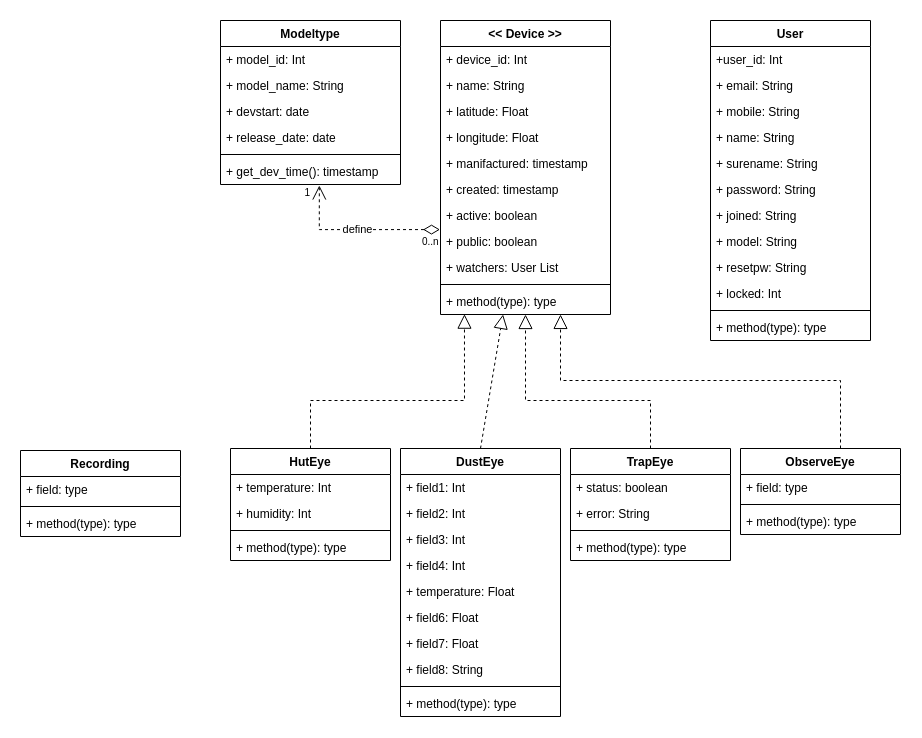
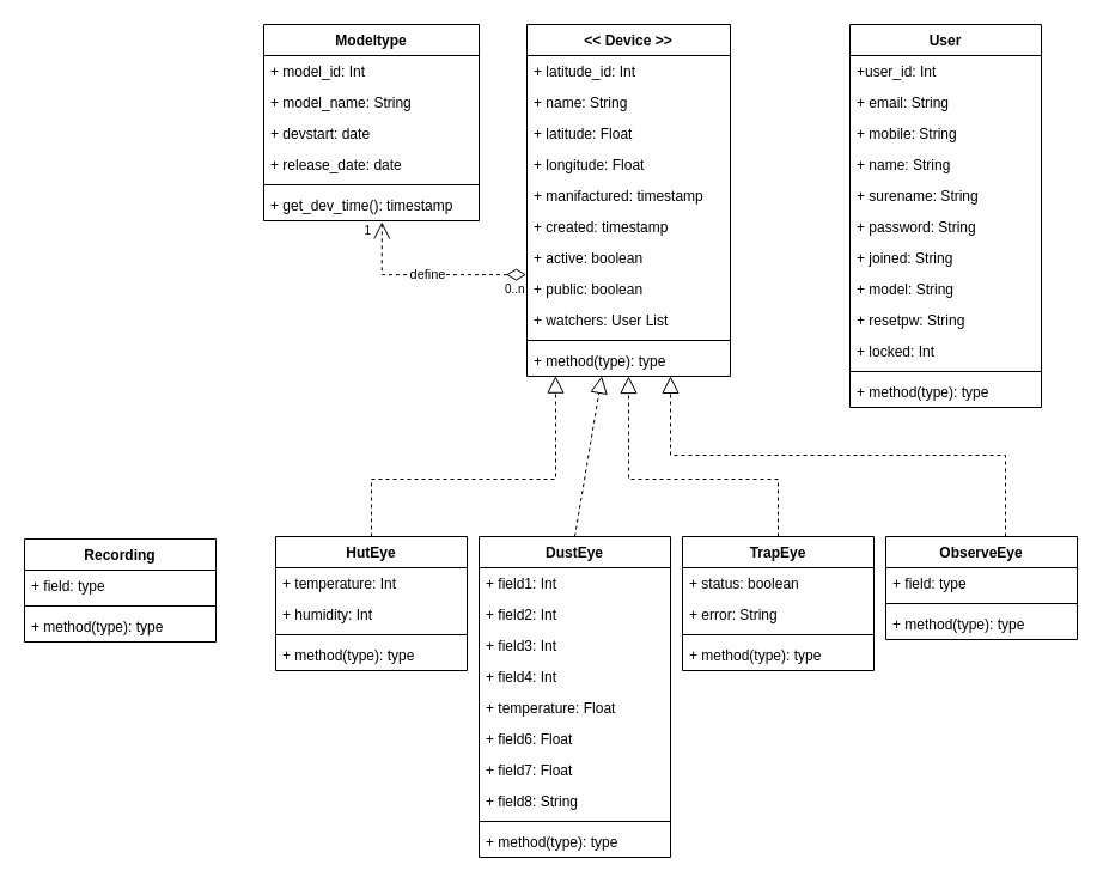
  <mxCell id="0" />
  <mxCell id="1" parent="0" />
  <mxCell id="2" style="edgeStyle=orthogonalEdgeStyle;rounded=0;orthogonalLoop=1;jettySize=auto;html=1;dashed=1;endArrow=block;endFill=0;endSize=12;startSize=12;jumpStyle=none;" parent="1" source="34" target="17" edge="1"><mxGeometry relative="1" as="geometry"><Array as="points"><mxPoint x="650" y="400" /><mxPoint x="525" y="400" /></Array></mxGeometry></mxCell>
  <mxCell id="3" value="" style="edgeStyle=orthogonalEdgeStyle;orthogonalLoop=1;jettySize=auto;html=1;dashed=1;startSize=12;endArrow=block;endFill=0;endSize=12;entryX=0.706;entryY=0.998;entryDx=0;entryDy=0;entryPerimeter=0;rounded=0;" parent="1" source="39" target="17" edge="1"><mxGeometry relative="1" as="geometry"><mxPoint x="930" y="300" as="targetPoint" /><Array as="points"><mxPoint x="840" y="380" /><mxPoint x="560" y="380" /></Array></mxGeometry></mxCell>
  <mxCell id="4" value="" style="endArrow=block;dashed=1;endFill=0;endSize=12;html=1;rounded=0;entryX=0.368;entryY=0.998;entryDx=0;entryDy=0;entryPerimeter=0;exitX=0.5;exitY=0;exitDx=0;exitDy=0;" parent="1" source="18" target="17" edge="1"><mxGeometry width="160" relative="1" as="geometry"><mxPoint x="503" y="440" as="sourcePoint" /><mxPoint x="500" y="299" as="targetPoint" /><Array as="points" /></mxGeometry></mxCell>
  <mxCell id="5" value="" style="edgeStyle=orthogonalEdgeStyle;rounded=0;jumpStyle=none;orthogonalLoop=1;jettySize=auto;html=1;dashed=1;startSize=12;endArrow=block;endFill=0;endSize=12;exitX=0.5;exitY=0;exitDx=0;exitDy=0;entryX=0.141;entryY=0.987;entryDx=0;entryDy=0;entryPerimeter=0;" parent="1" source="29" target="17" edge="1"><mxGeometry relative="1" as="geometry"><mxPoint x="260" y="380" as="sourcePoint" /><mxPoint x="510" y="310" as="targetPoint" /><Array as="points"><mxPoint x="310" y="400" /><mxPoint x="464" y="400" /></Array></mxGeometry></mxCell>
  <mxCell id="6" value="&lt;&lt; Device &gt;&gt;&#10;" style="swimlane;fontStyle=1;align=center;verticalAlign=top;childLayout=stackLayout;horizontal=1;startSize=26;horizontalStack=0;resizeParent=1;resizeParentMax=0;resizeLast=0;collapsible=1;marginBottom=0;" parent="1" vertex="1"><mxGeometry x="440" y="20" width="170" height="294" as="geometry" /></mxCell>
- <mxCell id="7" value="+ device_id: Int&#10;&#10;" style="text;strokeColor=none;fillColor=none;align=left;verticalAlign=top;spacingLeft=4;spacingRight=4;overflow=hidden;rotatable=0;points=[[0,0.5],[1,0.5]];portConstraint=eastwest;" parent="6" vertex="1"><mxGeometry y="26" width="170" height="26" as="geometry" /></mxCell>
+ <mxCell id="7" value="+ latitude_id: Int&#10;&#10;" style="text;strokeColor=none;fillColor=none;align=left;verticalAlign=top;spacingLeft=4;spacingRight=4;overflow=hidden;rotatable=0;points=[[0,0.5],[1,0.5]];portConstraint=eastwest;" parent="6" vertex="1"><mxGeometry y="26" width="170" height="26" as="geometry" /></mxCell>
  <mxCell id="8" value="+ name: String&#10;&#10;" style="text;strokeColor=none;fillColor=none;align=left;verticalAlign=top;spacingLeft=4;spacingRight=4;overflow=hidden;rotatable=0;points=[[0,0.5],[1,0.5]];portConstraint=eastwest;" parent="6" vertex="1"><mxGeometry y="52" width="170" height="26" as="geometry" /></mxCell>
  <mxCell id="9" value="+ latitude: Float&#10;&#10;" style="text;strokeColor=none;fillColor=none;align=left;verticalAlign=top;spacingLeft=4;spacingRight=4;overflow=hidden;rotatable=0;points=[[0,0.5],[1,0.5]];portConstraint=eastwest;" parent="6" vertex="1"><mxGeometry y="78" width="170" height="26" as="geometry" /></mxCell>
  <mxCell id="10" value="+ longitude: Float&#10;&#10;" style="text;strokeColor=none;fillColor=none;align=left;verticalAlign=top;spacingLeft=4;spacingRight=4;overflow=hidden;rotatable=0;points=[[0,0.5],[1,0.5]];portConstraint=eastwest;" parent="6" vertex="1"><mxGeometry y="104" width="170" height="26" as="geometry" /></mxCell>
  <mxCell id="11" value="+ manifactured: timestamp&#10;&#10;&#10;" style="text;strokeColor=none;fillColor=none;align=left;verticalAlign=top;spacingLeft=4;spacingRight=4;overflow=hidden;rotatable=0;points=[[0,0.5],[1,0.5]];portConstraint=eastwest;" parent="6" vertex="1"><mxGeometry y="130" width="170" height="26" as="geometry" /></mxCell>
  <mxCell id="12" value="+ created: timestamp&#10;&#10;&#10;" style="text;strokeColor=none;fillColor=none;align=left;verticalAlign=top;spacingLeft=4;spacingRight=4;overflow=hidden;rotatable=0;points=[[0,0.5],[1,0.5]];portConstraint=eastwest;" parent="6" vertex="1"><mxGeometry y="156" width="170" height="26" as="geometry" /></mxCell>
  <mxCell id="13" value="+ active: boolean&#10;&#10;&#10;" style="text;strokeColor=none;fillColor=none;align=left;verticalAlign=top;spacingLeft=4;spacingRight=4;overflow=hidden;rotatable=0;points=[[0,0.5],[1,0.5]];portConstraint=eastwest;" parent="6" vertex="1"><mxGeometry y="182" width="170" height="26" as="geometry" /></mxCell>
  <mxCell id="14" value="+ public: boolean&#10;&#10;&#10;" style="text;strokeColor=none;fillColor=none;align=left;verticalAlign=top;spacingLeft=4;spacingRight=4;overflow=hidden;rotatable=0;points=[[0,0.5],[1,0.5]];portConstraint=eastwest;" parent="6" vertex="1"><mxGeometry y="208" width="170" height="26" as="geometry" /></mxCell>
  <mxCell id="15" value="+ watchers: User List&#10;&#10; &#10;&#10;&#10;" style="text;strokeColor=none;fillColor=none;align=left;verticalAlign=top;spacingLeft=4;spacingRight=4;overflow=hidden;rotatable=0;points=[[0,0.5],[1,0.5]];portConstraint=eastwest;labelBorderColor=none;" parent="6" vertex="1"><mxGeometry y="234" width="170" height="26" as="geometry" /></mxCell>
  <mxCell id="16" value="" style="line;strokeWidth=1;fillColor=none;align=left;verticalAlign=middle;spacingTop=-1;spacingLeft=3;spacingRight=3;rotatable=0;labelPosition=right;points=[];portConstraint=eastwest;" parent="6" vertex="1"><mxGeometry y="260" width="170" height="8" as="geometry" /></mxCell>
  <mxCell id="17" value="+ method(type): type" style="text;strokeColor=none;fillColor=none;align=left;verticalAlign=top;spacingLeft=4;spacingRight=4;overflow=hidden;rotatable=0;points=[[0,0.5],[1,0.5]];portConstraint=eastwest;" parent="6" vertex="1"><mxGeometry y="268" width="170" height="26" as="geometry" /></mxCell>
  <mxCell id="18" value="DustEye" style="swimlane;fontStyle=1;align=center;verticalAlign=top;childLayout=stackLayout;horizontal=1;startSize=26;horizontalStack=0;resizeParent=1;resizeParentMax=0;resizeLast=0;collapsible=1;marginBottom=0;" parent="1" vertex="1"><mxGeometry x="400" y="448" width="160" height="268" as="geometry" /></mxCell>
  <mxCell id="19" value="+ field1: Int" style="text;strokeColor=none;fillColor=none;align=left;verticalAlign=top;spacingLeft=4;spacingRight=4;overflow=hidden;rotatable=0;points=[[0,0.5],[1,0.5]];portConstraint=eastwest;" parent="18" vertex="1"><mxGeometry y="26" width="160" height="26" as="geometry" /></mxCell>
  <mxCell id="20" value="+ field2: Int" style="text;strokeColor=none;fillColor=none;align=left;verticalAlign=top;spacingLeft=4;spacingRight=4;overflow=hidden;rotatable=0;points=[[0,0.5],[1,0.5]];portConstraint=eastwest;" parent="18" vertex="1"><mxGeometry y="52" width="160" height="26" as="geometry" /></mxCell>
  <mxCell id="21" value="+ field3: Int" style="text;strokeColor=none;fillColor=none;align=left;verticalAlign=top;spacingLeft=4;spacingRight=4;overflow=hidden;rotatable=0;points=[[0,0.5],[1,0.5]];portConstraint=eastwest;" parent="18" vertex="1"><mxGeometry y="78" width="160" height="26" as="geometry" /></mxCell>
  <mxCell id="22" value="+ field4: Int" style="text;strokeColor=none;fillColor=none;align=left;verticalAlign=top;spacingLeft=4;spacingRight=4;overflow=hidden;rotatable=0;points=[[0,0.5],[1,0.5]];portConstraint=eastwest;" parent="18" vertex="1"><mxGeometry y="104" width="160" height="26" as="geometry" /></mxCell>
  <mxCell id="23" value="+ temperature: Float" style="text;strokeColor=none;fillColor=none;align=left;verticalAlign=top;spacingLeft=4;spacingRight=4;overflow=hidden;rotatable=0;points=[[0,0.5],[1,0.5]];portConstraint=eastwest;" parent="18" vertex="1"><mxGeometry y="130" width="160" height="26" as="geometry" /></mxCell>
  <mxCell id="24" value="+ field6: Float" style="text;strokeColor=none;fillColor=none;align=left;verticalAlign=top;spacingLeft=4;spacingRight=4;overflow=hidden;rotatable=0;points=[[0,0.5],[1,0.5]];portConstraint=eastwest;" parent="18" vertex="1"><mxGeometry y="156" width="160" height="26" as="geometry" /></mxCell>
  <mxCell id="25" value="+ field7: Float" style="text;strokeColor=none;fillColor=none;align=left;verticalAlign=top;spacingLeft=4;spacingRight=4;overflow=hidden;rotatable=0;points=[[0,0.5],[1,0.5]];portConstraint=eastwest;" parent="18" vertex="1"><mxGeometry y="182" width="160" height="26" as="geometry" /></mxCell>
  <mxCell id="26" value="+ field8: String" style="text;strokeColor=none;fillColor=none;align=left;verticalAlign=top;spacingLeft=4;spacingRight=4;overflow=hidden;rotatable=0;points=[[0,0.5],[1,0.5]];portConstraint=eastwest;" parent="18" vertex="1"><mxGeometry y="208" width="160" height="26" as="geometry" /></mxCell>
  <mxCell id="27" value="" style="line;strokeWidth=1;fillColor=none;align=left;verticalAlign=middle;spacingTop=-1;spacingLeft=3;spacingRight=3;rotatable=0;labelPosition=right;points=[];portConstraint=eastwest;" parent="18" vertex="1"><mxGeometry y="234" width="160" height="8" as="geometry" /></mxCell>
  <mxCell id="28" value="+ method(type): type" style="text;strokeColor=none;fillColor=none;align=left;verticalAlign=top;spacingLeft=4;spacingRight=4;overflow=hidden;rotatable=0;points=[[0,0.5],[1,0.5]];portConstraint=eastwest;" parent="18" vertex="1"><mxGeometry y="242" width="160" height="26" as="geometry" /></mxCell>
  <mxCell id="29" value="HutEye" style="swimlane;fontStyle=1;align=center;verticalAlign=top;childLayout=stackLayout;horizontal=1;startSize=26;horizontalStack=0;resizeParent=1;resizeParentMax=0;resizeLast=0;collapsible=1;marginBottom=0;" parent="1" vertex="1"><mxGeometry x="230" y="448" width="160" height="112" as="geometry" /></mxCell>
  <mxCell id="30" value="+ temperature: Int" style="text;strokeColor=none;fillColor=none;align=left;verticalAlign=top;spacingLeft=4;spacingRight=4;overflow=hidden;rotatable=0;points=[[0,0.5],[1,0.5]];portConstraint=eastwest;" parent="29" vertex="1"><mxGeometry y="26" width="160" height="26" as="geometry" /></mxCell>
  <mxCell id="31" value="+ humidity: Int" style="text;strokeColor=none;fillColor=none;align=left;verticalAlign=top;spacingLeft=4;spacingRight=4;overflow=hidden;rotatable=0;points=[[0,0.5],[1,0.5]];portConstraint=eastwest;" parent="29" vertex="1"><mxGeometry y="52" width="160" height="26" as="geometry" /></mxCell>
  <mxCell id="32" value="" style="line;strokeWidth=1;fillColor=none;align=left;verticalAlign=middle;spacingTop=-1;spacingLeft=3;spacingRight=3;rotatable=0;labelPosition=right;points=[];portConstraint=eastwest;" parent="29" vertex="1"><mxGeometry y="78" width="160" height="8" as="geometry" /></mxCell>
  <mxCell id="33" value="+ method(type): type" style="text;strokeColor=none;fillColor=none;align=left;verticalAlign=top;spacingLeft=4;spacingRight=4;overflow=hidden;rotatable=0;points=[[0,0.5],[1,0.5]];portConstraint=eastwest;" parent="29" vertex="1"><mxGeometry y="86" width="160" height="26" as="geometry" /></mxCell>
  <mxCell id="34" value="TrapEye" style="swimlane;fontStyle=1;align=center;verticalAlign=top;childLayout=stackLayout;horizontal=1;startSize=26;horizontalStack=0;resizeParent=1;resizeParentMax=0;resizeLast=0;collapsible=1;marginBottom=0;" parent="1" vertex="1"><mxGeometry x="570" y="448" width="160" height="112" as="geometry" /></mxCell>
  <mxCell id="35" value="+ status: boolean" style="text;strokeColor=none;fillColor=none;align=left;verticalAlign=top;spacingLeft=4;spacingRight=4;overflow=hidden;rotatable=0;points=[[0,0.5],[1,0.5]];portConstraint=eastwest;" parent="34" vertex="1"><mxGeometry y="26" width="160" height="26" as="geometry" /></mxCell>
  <mxCell id="36" value="+ error: String" style="text;strokeColor=none;fillColor=none;align=left;verticalAlign=top;spacingLeft=4;spacingRight=4;overflow=hidden;rotatable=0;points=[[0,0.5],[1,0.5]];portConstraint=eastwest;" parent="34" vertex="1"><mxGeometry y="52" width="160" height="26" as="geometry" /></mxCell>
  <mxCell id="37" value="" style="line;strokeWidth=1;fillColor=none;align=left;verticalAlign=middle;spacingTop=-1;spacingLeft=3;spacingRight=3;rotatable=0;labelPosition=right;points=[];portConstraint=eastwest;" parent="34" vertex="1"><mxGeometry y="78" width="160" height="8" as="geometry" /></mxCell>
  <mxCell id="38" value="+ method(type): type" style="text;strokeColor=none;fillColor=none;align=left;verticalAlign=top;spacingLeft=4;spacingRight=4;overflow=hidden;rotatable=0;points=[[0,0.5],[1,0.5]];portConstraint=eastwest;" parent="34" vertex="1"><mxGeometry y="86" width="160" height="26" as="geometry" /></mxCell>
  <mxCell id="39" value="ObserveEye" style="swimlane;fontStyle=1;align=center;verticalAlign=top;childLayout=stackLayout;horizontal=1;startSize=26;horizontalStack=0;resizeParent=1;resizeParentMax=0;resizeLast=0;collapsible=1;marginBottom=0;" parent="1" vertex="1"><mxGeometry x="740" y="448" width="160" height="86" as="geometry" /></mxCell>
  <mxCell id="40" value="+ field: type" style="text;strokeColor=none;fillColor=none;align=left;verticalAlign=top;spacingLeft=4;spacingRight=4;overflow=hidden;rotatable=0;points=[[0,0.5],[1,0.5]];portConstraint=eastwest;" parent="39" vertex="1"><mxGeometry y="26" width="160" height="26" as="geometry" /></mxCell>
  <mxCell id="41" value="" style="line;strokeWidth=1;fillColor=none;align=left;verticalAlign=middle;spacingTop=-1;spacingLeft=3;spacingRight=3;rotatable=0;labelPosition=right;points=[];portConstraint=eastwest;" parent="39" vertex="1"><mxGeometry y="52" width="160" height="8" as="geometry" /></mxCell>
  <mxCell id="42" value="+ method(type): type" style="text;strokeColor=none;fillColor=none;align=left;verticalAlign=top;spacingLeft=4;spacingRight=4;overflow=hidden;rotatable=0;points=[[0,0.5],[1,0.5]];portConstraint=eastwest;" parent="39" vertex="1"><mxGeometry y="60" width="160" height="26" as="geometry" /></mxCell>
  <mxCell id="43" value="User" style="swimlane;fontStyle=1;align=center;verticalAlign=top;childLayout=stackLayout;horizontal=1;startSize=26;horizontalStack=0;resizeParent=1;resizeParentMax=0;resizeLast=0;collapsible=1;marginBottom=0;" parent="1" vertex="1"><mxGeometry x="710" y="20" width="160" height="320" as="geometry" /></mxCell>
  <mxCell id="44" value="+user_id: Int" style="text;strokeColor=none;fillColor=none;align=left;verticalAlign=top;spacingLeft=4;spacingRight=4;overflow=hidden;rotatable=0;points=[[0,0.5],[1,0.5]];portConstraint=eastwest;" parent="43" vertex="1"><mxGeometry y="26" width="160" height="26" as="geometry" /></mxCell>
  <mxCell id="45" value="+ email: String" style="text;strokeColor=none;fillColor=none;align=left;verticalAlign=top;spacingLeft=4;spacingRight=4;overflow=hidden;rotatable=0;points=[[0,0.5],[1,0.5]];portConstraint=eastwest;" parent="43" vertex="1"><mxGeometry y="52" width="160" height="26" as="geometry" /></mxCell>
  <mxCell id="46" value="+ mobile: String" style="text;strokeColor=none;fillColor=none;align=left;verticalAlign=top;spacingLeft=4;spacingRight=4;overflow=hidden;rotatable=0;points=[[0,0.5],[1,0.5]];portConstraint=eastwest;" parent="43" vertex="1"><mxGeometry y="78" width="160" height="26" as="geometry" /></mxCell>
  <mxCell id="47" value="+ name: String" style="text;strokeColor=none;fillColor=none;align=left;verticalAlign=top;spacingLeft=4;spacingRight=4;overflow=hidden;rotatable=0;points=[[0,0.5],[1,0.5]];portConstraint=eastwest;" parent="43" vertex="1"><mxGeometry y="104" width="160" height="26" as="geometry" /></mxCell>
  <mxCell id="48" value="+ surename: String" style="text;strokeColor=none;fillColor=none;align=left;verticalAlign=top;spacingLeft=4;spacingRight=4;overflow=hidden;rotatable=0;points=[[0,0.5],[1,0.5]];portConstraint=eastwest;" parent="43" vertex="1"><mxGeometry y="130" width="160" height="26" as="geometry" /></mxCell>
  <mxCell id="49" value="+ password: String" style="text;strokeColor=none;fillColor=none;align=left;verticalAlign=top;spacingLeft=4;spacingRight=4;overflow=hidden;rotatable=0;points=[[0,0.5],[1,0.5]];portConstraint=eastwest;" parent="43" vertex="1"><mxGeometry y="156" width="160" height="26" as="geometry" /></mxCell>
  <mxCell id="50" value="+ joined: String" style="text;strokeColor=none;fillColor=none;align=left;verticalAlign=top;spacingLeft=4;spacingRight=4;overflow=hidden;rotatable=0;points=[[0,0.5],[1,0.5]];portConstraint=eastwest;" parent="43" vertex="1"><mxGeometry y="182" width="160" height="26" as="geometry" /></mxCell>
  <mxCell id="51" value="+ model: String" style="text;strokeColor=none;fillColor=none;align=left;verticalAlign=top;spacingLeft=4;spacingRight=4;overflow=hidden;rotatable=0;points=[[0,0.5],[1,0.5]];portConstraint=eastwest;" parent="43" vertex="1"><mxGeometry y="208" width="160" height="26" as="geometry" /></mxCell>
  <mxCell id="52" value="+ resetpw: String" style="text;strokeColor=none;fillColor=none;align=left;verticalAlign=top;spacingLeft=4;spacingRight=4;overflow=hidden;rotatable=0;points=[[0,0.5],[1,0.5]];portConstraint=eastwest;" parent="43" vertex="1"><mxGeometry y="234" width="160" height="26" as="geometry" /></mxCell>
  <mxCell id="53" value="+ locked: Int" style="text;strokeColor=none;fillColor=none;align=left;verticalAlign=top;spacingLeft=4;spacingRight=4;overflow=hidden;rotatable=0;points=[[0,0.5],[1,0.5]];portConstraint=eastwest;" parent="43" vertex="1"><mxGeometry y="260" width="160" height="26" as="geometry" /></mxCell>
  <mxCell id="54" value="" style="line;strokeWidth=1;fillColor=none;align=left;verticalAlign=middle;spacingTop=-1;spacingLeft=3;spacingRight=3;rotatable=0;labelPosition=right;points=[];portConstraint=eastwest;" parent="43" vertex="1"><mxGeometry y="286" width="160" height="8" as="geometry" /></mxCell>
  <mxCell id="55" value="+ method(type): type" style="text;strokeColor=none;fillColor=none;align=left;verticalAlign=top;spacingLeft=4;spacingRight=4;overflow=hidden;rotatable=0;points=[[0,0.5],[1,0.5]];portConstraint=eastwest;" parent="43" vertex="1"><mxGeometry y="294" width="160" height="26" as="geometry" /></mxCell>
  <mxCell id="56" value="Modeltype" style="swimlane;fontStyle=1;align=center;verticalAlign=top;childLayout=stackLayout;horizontal=1;startSize=26;horizontalStack=0;resizeParent=1;resizeParentMax=0;resizeLast=0;collapsible=1;marginBottom=0;" parent="1" vertex="1"><mxGeometry x="220" y="20" width="180" height="164" as="geometry" /></mxCell>
  <mxCell id="57" value="+ model_id: Int" style="text;strokeColor=none;fillColor=none;align=left;verticalAlign=top;spacingLeft=4;spacingRight=4;overflow=hidden;rotatable=0;points=[[0,0.5],[1,0.5]];portConstraint=eastwest;" parent="56" vertex="1"><mxGeometry y="26" width="180" height="26" as="geometry" /></mxCell>
  <mxCell id="58" value="+ model_name: String" style="text;strokeColor=none;fillColor=none;align=left;verticalAlign=top;spacingLeft=4;spacingRight=4;overflow=hidden;rotatable=0;points=[[0,0.5],[1,0.5]];portConstraint=eastwest;" parent="56" vertex="1"><mxGeometry y="52" width="180" height="26" as="geometry" /></mxCell>
  <mxCell id="59" value="+ devstart: date" style="text;strokeColor=none;fillColor=none;align=left;verticalAlign=top;spacingLeft=4;spacingRight=4;overflow=hidden;rotatable=0;points=[[0,0.5],[1,0.5]];portConstraint=eastwest;" parent="56" vertex="1"><mxGeometry y="78" width="180" height="26" as="geometry" /></mxCell>
  <mxCell id="60" value="+ release_date: date" style="text;strokeColor=none;fillColor=none;align=left;verticalAlign=top;spacingLeft=4;spacingRight=4;overflow=hidden;rotatable=0;points=[[0,0.5],[1,0.5]];portConstraint=eastwest;" parent="56" vertex="1"><mxGeometry y="104" width="180" height="26" as="geometry" /></mxCell>
  <mxCell id="61" value="" style="line;strokeWidth=1;fillColor=none;align=left;verticalAlign=middle;spacingTop=-1;spacingLeft=3;spacingRight=3;rotatable=0;labelPosition=right;points=[];portConstraint=eastwest;" parent="56" vertex="1"><mxGeometry y="130" width="180" height="8" as="geometry" /></mxCell>
  <mxCell id="62" value="+ get_dev_time(): timestamp" style="text;strokeColor=none;fillColor=none;align=left;verticalAlign=top;spacingLeft=4;spacingRight=4;overflow=hidden;rotatable=0;points=[[0,0.5],[1,0.5]];portConstraint=eastwest;" parent="56" vertex="1"><mxGeometry y="138" width="180" height="26" as="geometry" /></mxCell>
  <mxCell id="63" value="define" style="endArrow=open;html=1;endSize=12;startArrow=diamondThin;startSize=14;startFill=0;edgeStyle=orthogonalEdgeStyle;dashed=1;entryX=0.549;entryY=1.037;entryDx=0;entryDy=0;entryPerimeter=0;exitX=-0.003;exitY=1.042;exitDx=0;exitDy=0;exitPerimeter=0;rounded=0;" parent="1" source="13" target="62" edge="1"><mxGeometry relative="1" as="geometry"><mxPoint x="230" y="250" as="sourcePoint" /><mxPoint x="390" y="250" as="targetPoint" /></mxGeometry></mxCell>
  <mxCell id="64" value="0..n" style="resizable=0;html=1;align=left;verticalAlign=top;labelBackgroundColor=#ffffff;fontSize=10;" parent="63" connectable="0" vertex="1"><mxGeometry x="-1" relative="1" as="geometry"><mxPoint x="-19.49" as="offset" /></mxGeometry></mxCell>
  <mxCell id="65" value="1" style="resizable=0;html=1;align=right;verticalAlign=top;labelBackgroundColor=#ffffff;fontSize=10;" parent="63" connectable="0" vertex="1"><mxGeometry x="1" relative="1" as="geometry"><mxPoint x="-8.82" y="-4.91" as="offset" /></mxGeometry></mxCell>
  <mxCell id="66" value="Recording" style="swimlane;fontStyle=1;align=center;verticalAlign=top;childLayout=stackLayout;horizontal=1;startSize=26;horizontalStack=0;resizeParent=1;resizeParentMax=0;resizeLast=0;collapsible=1;marginBottom=0;" parent="1" vertex="1"><mxGeometry x="20" y="450" width="160" height="86" as="geometry" /></mxCell>
  <mxCell id="67" value="+ field: type" style="text;strokeColor=none;fillColor=none;align=left;verticalAlign=top;spacingLeft=4;spacingRight=4;overflow=hidden;rotatable=0;points=[[0,0.5],[1,0.5]];portConstraint=eastwest;" parent="66" vertex="1"><mxGeometry y="26" width="160" height="26" as="geometry" /></mxCell>
  <mxCell id="68" value="" style="line;strokeWidth=1;fillColor=none;align=left;verticalAlign=middle;spacingTop=-1;spacingLeft=3;spacingRight=3;rotatable=0;labelPosition=right;points=[];portConstraint=eastwest;" parent="66" vertex="1"><mxGeometry y="52" width="160" height="8" as="geometry" /></mxCell>
  <mxCell id="69" value="+ method(type): type" style="text;strokeColor=none;fillColor=none;align=left;verticalAlign=top;spacingLeft=4;spacingRight=4;overflow=hidden;rotatable=0;points=[[0,0.5],[1,0.5]];portConstraint=eastwest;" parent="66" vertex="1"><mxGeometry y="60" width="160" height="26" as="geometry" /></mxCell>
